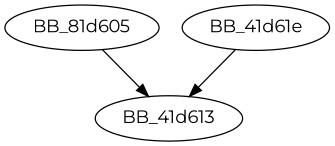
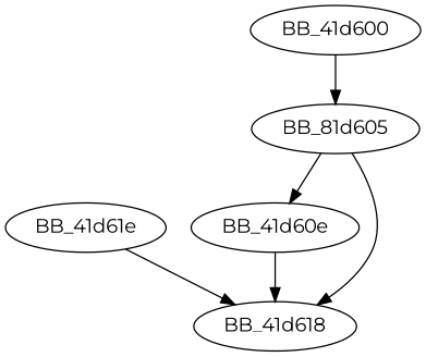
  digraph {
    fontname=Montserrat
    node [fontname=Montserrat]
    edge [fontname=Montserrat]
    n1 [label=BB_81d605]
-   BB_41d613
+   BB_41d600
+   BB_41d60e
+   BB_41d613 [label=BB_41d618]
    BB_41d61e
+   n1 -> BB_41d60e
    n1 -> BB_41d613
+   BB_41d600 -> n1
+   BB_41d60e -> BB_41d613
    BB_41d61e -> BB_41d613
  }
